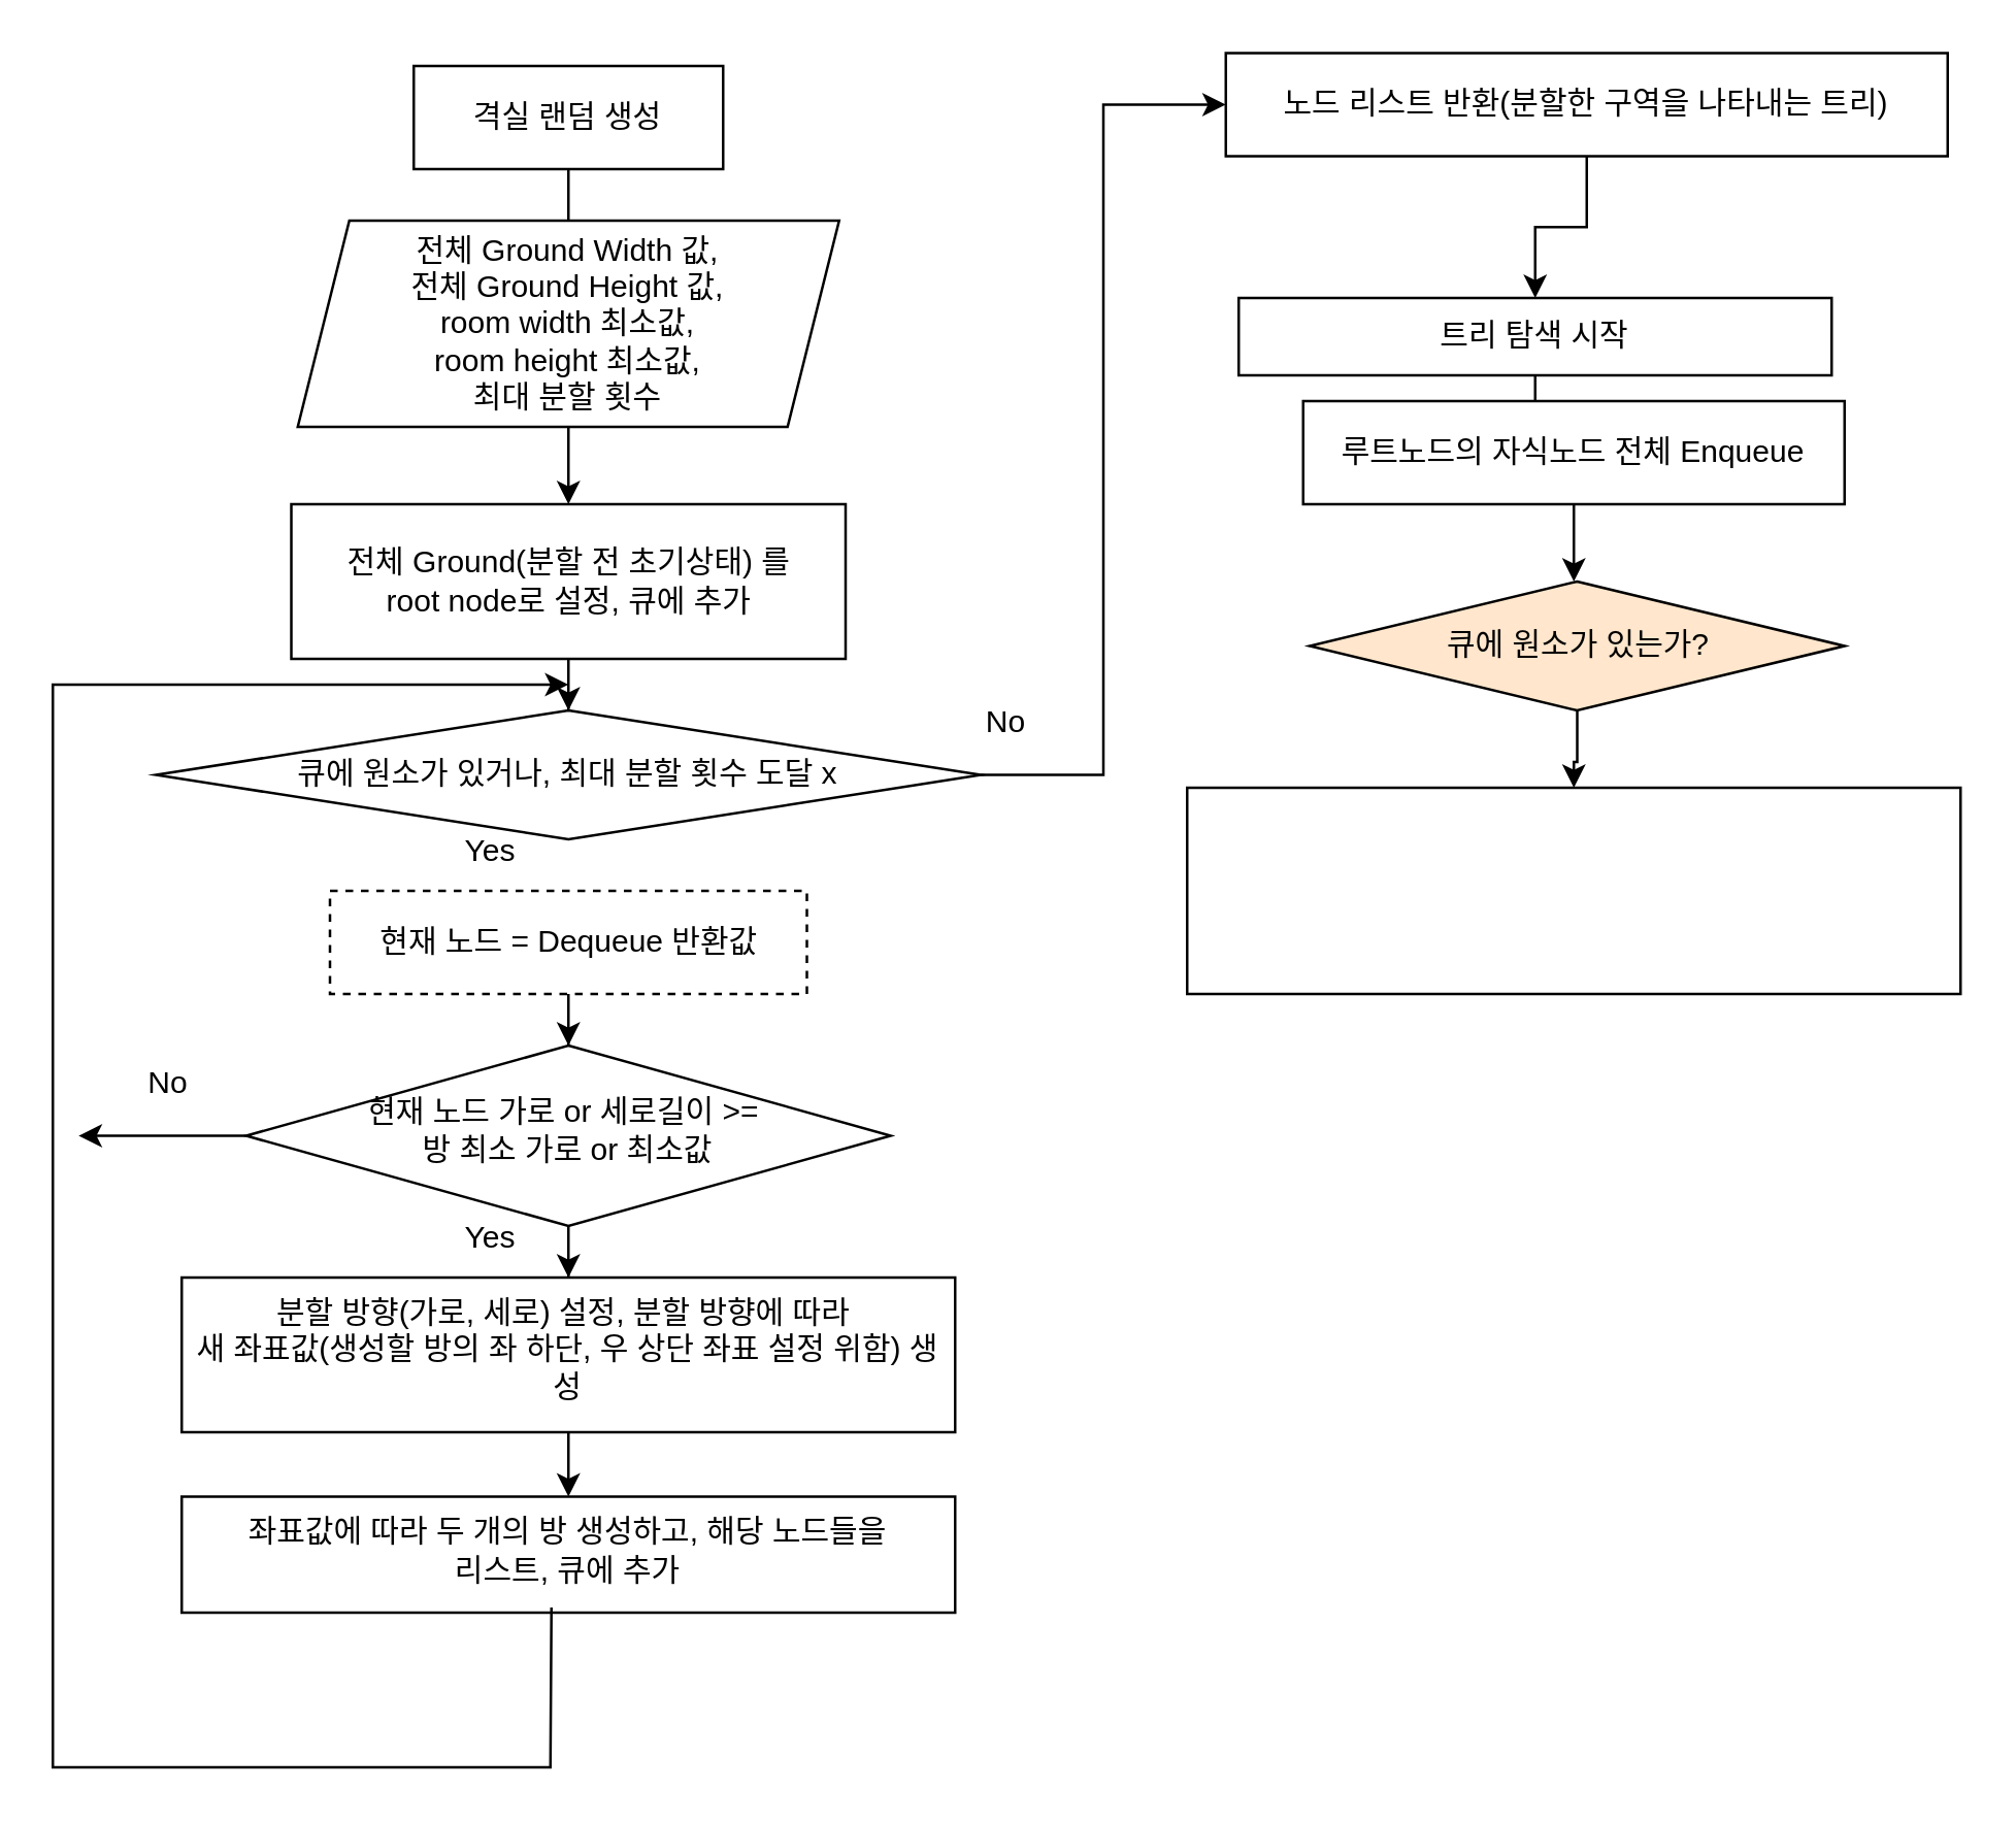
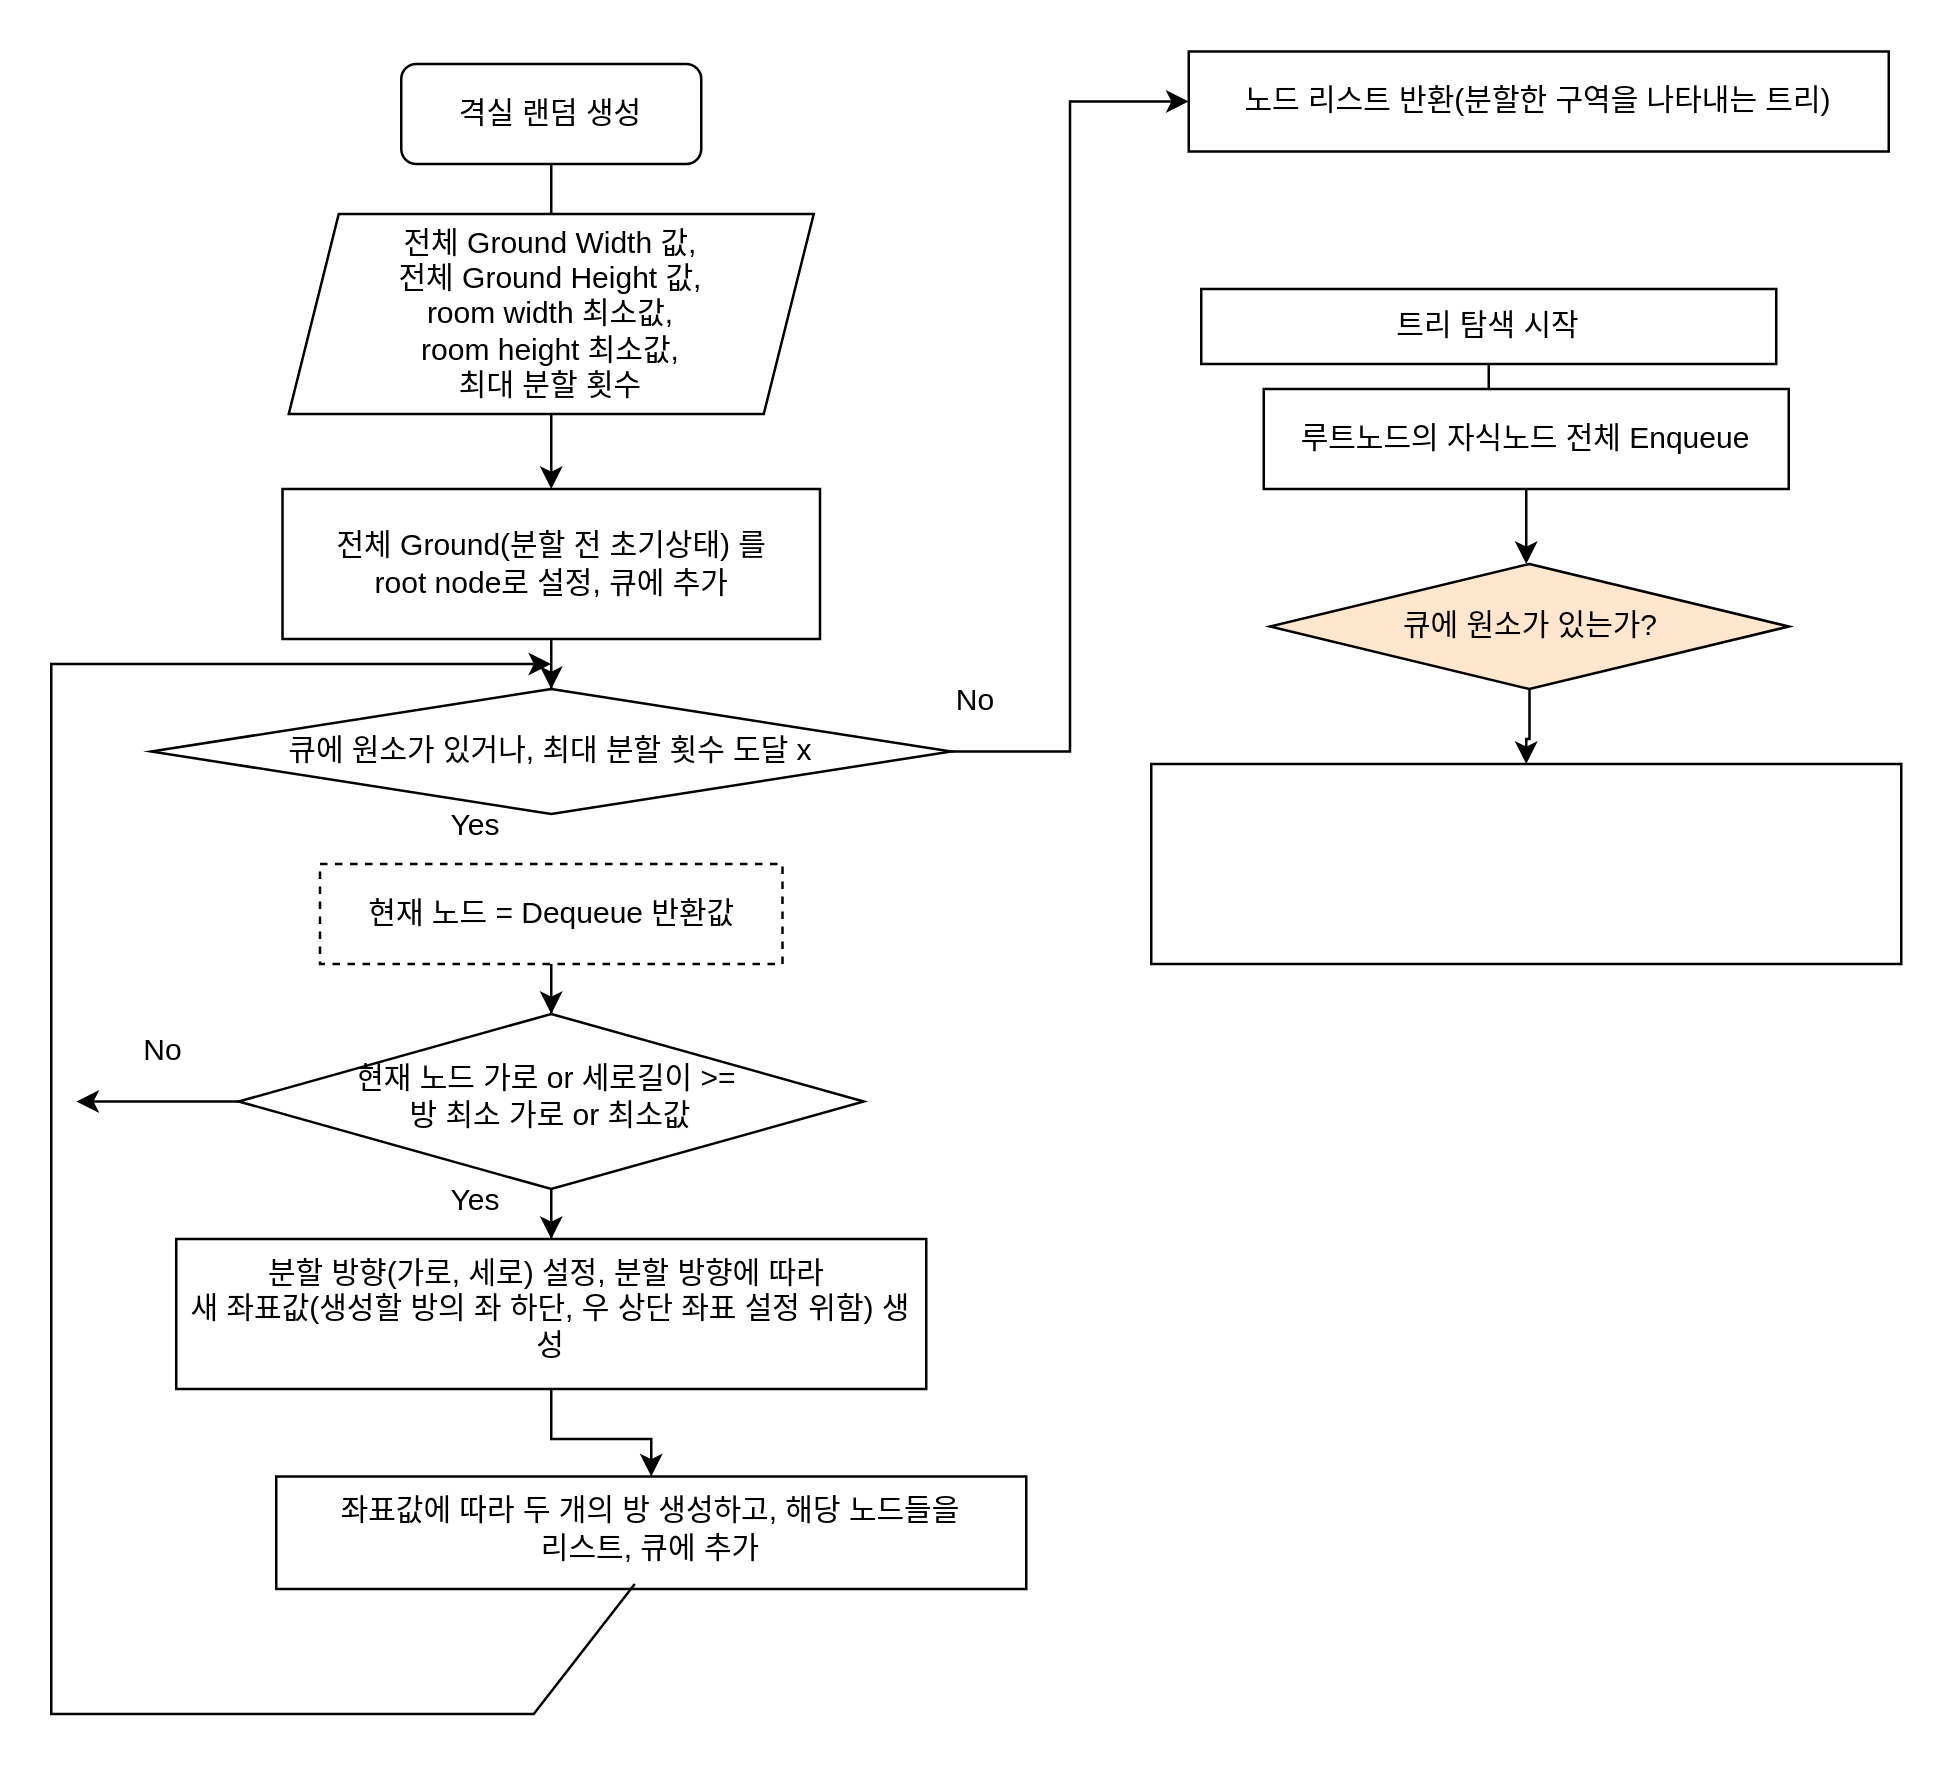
  <mxCell id="0" />
  <mxCell id="1" parent="0" />
  <mxCell id="2" value="" style="rounded=0;html=1;jettySize=auto;orthogonalLoop=1;fontSize=11;endArrow=block;endFill=0;endSize=8;strokeWidth=1;shadow=0;labelBackgroundColor=none;edgeStyle=orthogonalEdgeStyle;" parent="1" source="3" edge="1"><mxGeometry relative="1" as="geometry"><mxPoint x="220" y="115" as="targetPoint" /></mxGeometry></mxCell>
- <mxCell id="3" value="격실 랜덤 생성" style="whiteSpace=wrap;html=1;fontSize=12;glass=0;strokeWidth=1;shadow=0;rounded=0;" parent="1" vertex="1"><mxGeometry x="160" y="25" width="120" height="40" as="geometry" /></mxCell>
+ <mxCell id="3" value="격실 랜덤 생성" style="rounded=1;whiteSpace=wrap;html=1;fontSize=12;glass=0;strokeWidth=1;shadow=0;" parent="1" vertex="1"><mxGeometry x="160" y="25" width="120" height="40" as="geometry" /></mxCell>
  <mxCell id="4" value="" style="edgeStyle=orthogonalEdgeStyle;rounded=0;orthogonalLoop=1;jettySize=auto;html=1;" edge="1" parent="1" source="5" target="15"><mxGeometry relative="1" as="geometry" /></mxCell>
  <mxCell id="5" value="현재 노드 가로 or 세로길이 &amp;gt;=&amp;nbsp;&lt;div&gt;방 최소 가로 or 최소값&lt;/div&gt;" style="rhombus;whiteSpace=wrap;html=1;shadow=0;fontFamily=Helvetica;fontSize=12;align=center;strokeWidth=1;spacing=6;spacingTop=-4;" parent="1" vertex="1"><mxGeometry x="95" y="405" width="250" height="70" as="geometry" /></mxCell>
  <mxCell id="6" value="" style="edgeStyle=orthogonalEdgeStyle;rounded=0;orthogonalLoop=1;jettySize=auto;html=1;" edge="1" parent="1" source="7" target="9"><mxGeometry relative="1" as="geometry" /></mxCell>
  <mxCell id="7" value="전체 Ground Width 값,&lt;div&gt;전체 Ground Height 값,&lt;/div&gt;&lt;div&gt;room width 최소값,&lt;/div&gt;&lt;div&gt;room height 최소값,&lt;/div&gt;&lt;div&gt;최대 분할 횟수&lt;/div&gt;" style="shape=parallelogram;perimeter=parallelogramPerimeter;whiteSpace=wrap;html=1;fixedSize=1;" vertex="1" parent="1"><mxGeometry x="115" y="85" width="210" height="80" as="geometry" /></mxCell>
  <mxCell id="8" value="" style="edgeStyle=orthogonalEdgeStyle;rounded=0;orthogonalLoop=1;jettySize=auto;html=1;" edge="1" parent="1" source="9" target="11"><mxGeometry relative="1" as="geometry" /></mxCell>
  <mxCell id="9" value="전체 Ground(분할 전 초기상태) 를&lt;div&gt;root node로 설정, 큐에 추가&lt;/div&gt;" style="rounded=0;whiteSpace=wrap;html=1;" vertex="1" parent="1"><mxGeometry x="112.5" y="195" width="215" height="60" as="geometry" /></mxCell>
  <mxCell id="10" value="" style="edgeStyle=orthogonalEdgeStyle;rounded=0;orthogonalLoop=1;jettySize=auto;html=1;entryX=0;entryY=0.5;entryDx=0;entryDy=0;" edge="1" parent="1" source="11" target="19"><mxGeometry relative="1" as="geometry" /></mxCell>
  <mxCell id="11" value="큐에 원소가 있거나, 최대 분할 횟수 도달 x" style="rhombus;whiteSpace=wrap;html=1;rounded=0;" vertex="1" parent="1"><mxGeometry x="60" y="275" width="320" height="50" as="geometry" /></mxCell>
  <mxCell id="12" value="" style="edgeStyle=orthogonalEdgeStyle;rounded=0;orthogonalLoop=1;jettySize=auto;html=1;" edge="1" parent="1" source="13" target="5"><mxGeometry relative="1" as="geometry" /></mxCell>
  <mxCell id="13" value="현재 노드 = Dequeue 반환값" style="whiteSpace=wrap;html=1;rounded=0;dashed=1;" vertex="1" parent="1"><mxGeometry x="127.5" y="345" width="185" height="40" as="geometry" /></mxCell>
  <mxCell id="14" value="" style="edgeStyle=orthogonalEdgeStyle;rounded=0;orthogonalLoop=1;jettySize=auto;html=1;" edge="1" parent="1" source="15" target="16"><mxGeometry relative="1" as="geometry" /></mxCell>
  <mxCell id="15" value="분할 방향(가로, 세로) 설정, 분할 방향에 따라&amp;nbsp;&lt;div&gt;새 좌표값(생성할 방의 좌 하단, 우 상단 좌표 설정 위함) 생성&lt;/div&gt;" style="whiteSpace=wrap;html=1;shadow=0;strokeWidth=1;spacing=6;spacingTop=-4;" vertex="1" parent="1"><mxGeometry x="70" y="495" width="300" height="60" as="geometry" /></mxCell>
- <mxCell id="16" value="좌표값에 따라 두 개의 방 생성하고, 해당 노드들을&lt;div&gt;&amp;nbsp;리스트, 큐에 추가&amp;nbsp;&lt;/div&gt;" style="whiteSpace=wrap;html=1;shadow=0;strokeWidth=1;spacing=6;spacingTop=-4;" vertex="1" parent="1"><mxGeometry x="70" y="580" width="300" height="45" as="geometry" /></mxCell>
+ <mxCell id="16" value="좌표값에 따라 두 개의 방 생성하고, 해당 노드들을&lt;div&gt;&amp;nbsp;리스트, 큐에 추가&amp;nbsp;&lt;/div&gt;" style="whiteSpace=wrap;html=1;shadow=0;strokeWidth=1;spacing=6;spacingTop=-4;" vertex="1" parent="1"><mxGeometry x="110" y="590" width="300" height="45" as="geometry" /></mxCell>
  <mxCell id="17" value="" style="endArrow=classic;html=1;rounded=0;exitX=0.478;exitY=0.956;exitDx=0;exitDy=0;exitPerimeter=0;" edge="1" parent="1" source="16"><mxGeometry width="50" height="50" relative="1" as="geometry"><mxPoint x="200" y="695" as="sourcePoint" /><mxPoint x="220" y="265" as="targetPoint" /><Array as="points"><mxPoint x="213" y="685" /><mxPoint x="20" y="685" /><mxPoint x="20" y="265" /></Array></mxGeometry></mxCell>
- <mxCell id="18" value="" style="edgeStyle=orthogonalEdgeStyle;rounded=0;orthogonalLoop=1;jettySize=auto;html=1;" edge="1" parent="1" source="19" target="26"><mxGeometry relative="1" as="geometry" /></mxCell>
  <mxCell id="19" value="노드 리스트 반환(분할한 구역을 나타내는 트리)" style="whiteSpace=wrap;html=1;rounded=0;" vertex="1" parent="1"><mxGeometry x="475" y="20" width="280" height="40" as="geometry" /></mxCell>
  <mxCell id="20" value="" style="endArrow=classic;html=1;rounded=0;exitX=0;exitY=0.5;exitDx=0;exitDy=0;" edge="1" parent="1" source="5"><mxGeometry width="50" height="50" relative="1" as="geometry"><mxPoint x="390" y="435" as="sourcePoint" /><mxPoint x="30" y="440" as="targetPoint" /></mxGeometry></mxCell>
  <mxCell id="21" value="Yes" style="text;html=1;align=center;verticalAlign=middle;whiteSpace=wrap;rounded=0;" vertex="1" parent="1"><mxGeometry x="160" y="315" width="60" height="30" as="geometry" /></mxCell>
  <mxCell id="22" value="No" style="text;html=1;align=center;verticalAlign=middle;whiteSpace=wrap;rounded=0;" vertex="1" parent="1"><mxGeometry x="360" y="265" width="60" height="30" as="geometry" /></mxCell>
  <mxCell id="23" value="Yes" style="text;html=1;align=center;verticalAlign=middle;whiteSpace=wrap;rounded=0;" vertex="1" parent="1"><mxGeometry x="160" y="465" width="60" height="30" as="geometry" /></mxCell>
  <mxCell id="24" value="No" style="text;html=1;align=center;verticalAlign=middle;whiteSpace=wrap;rounded=0;" vertex="1" parent="1"><mxGeometry x="35" y="405" width="60" height="30" as="geometry" /></mxCell>
  <mxCell id="25" value="" style="edgeStyle=orthogonalEdgeStyle;rounded=0;orthogonalLoop=1;jettySize=auto;html=1;" edge="1" parent="1" source="26"><mxGeometry relative="1" as="geometry"><mxPoint x="610" y="155" as="targetPoint" /></mxGeometry></mxCell>
  <mxCell id="26" value="트리 탐색 시작" style="whiteSpace=wrap;html=1;rounded=0;" vertex="1" parent="1"><mxGeometry x="480" y="115" width="230" height="30" as="geometry" /></mxCell>
  <mxCell id="27" value="루트노드의 자식노드 전체 Enqueue" style="rounded=0;whiteSpace=wrap;html=1;" vertex="1" parent="1"><mxGeometry x="505" y="155" width="210" height="40" as="geometry" /></mxCell>
  <mxCell id="28" value="" style="endArrow=classic;html=1;rounded=0;exitX=0.5;exitY=1;exitDx=0;exitDy=0;entryX=0.5;entryY=0;entryDx=0;entryDy=0;" edge="1" parent="1" source="27"><mxGeometry width="50" height="50" relative="1" as="geometry"><mxPoint x="390" y="335" as="sourcePoint" /><mxPoint x="610" y="225" as="targetPoint" /></mxGeometry></mxCell>
  <mxCell id="29" value="" style="edgeStyle=orthogonalEdgeStyle;rounded=0;orthogonalLoop=1;jettySize=auto;html=1;" edge="1" parent="1" target="31"><mxGeometry relative="1" as="geometry"><mxPoint x="610" y="265" as="sourcePoint" /><mxPoint x="610" y="285" as="targetPoint" /></mxGeometry></mxCell>
  <mxCell id="30" value="" style="edgeStyle=orthogonalEdgeStyle;rounded=0;orthogonalLoop=1;jettySize=auto;html=1;" edge="1" parent="1" source="31" target="32"><mxGeometry relative="1" as="geometry" /></mxCell>
  <mxCell id="31" value="큐에 원소가 있는가?" style="rhombus;whiteSpace=wrap;html=1;fillColor=#ffe6cc;" vertex="1" parent="1"><mxGeometry x="507.5" y="225" width="207.5" height="50" as="geometry" /></mxCell>
  <mxCell id="32" value="" style="whiteSpace=wrap;html=1;" vertex="1" parent="1"><mxGeometry x="460" y="305" width="300" height="80" as="geometry" /></mxCell>
